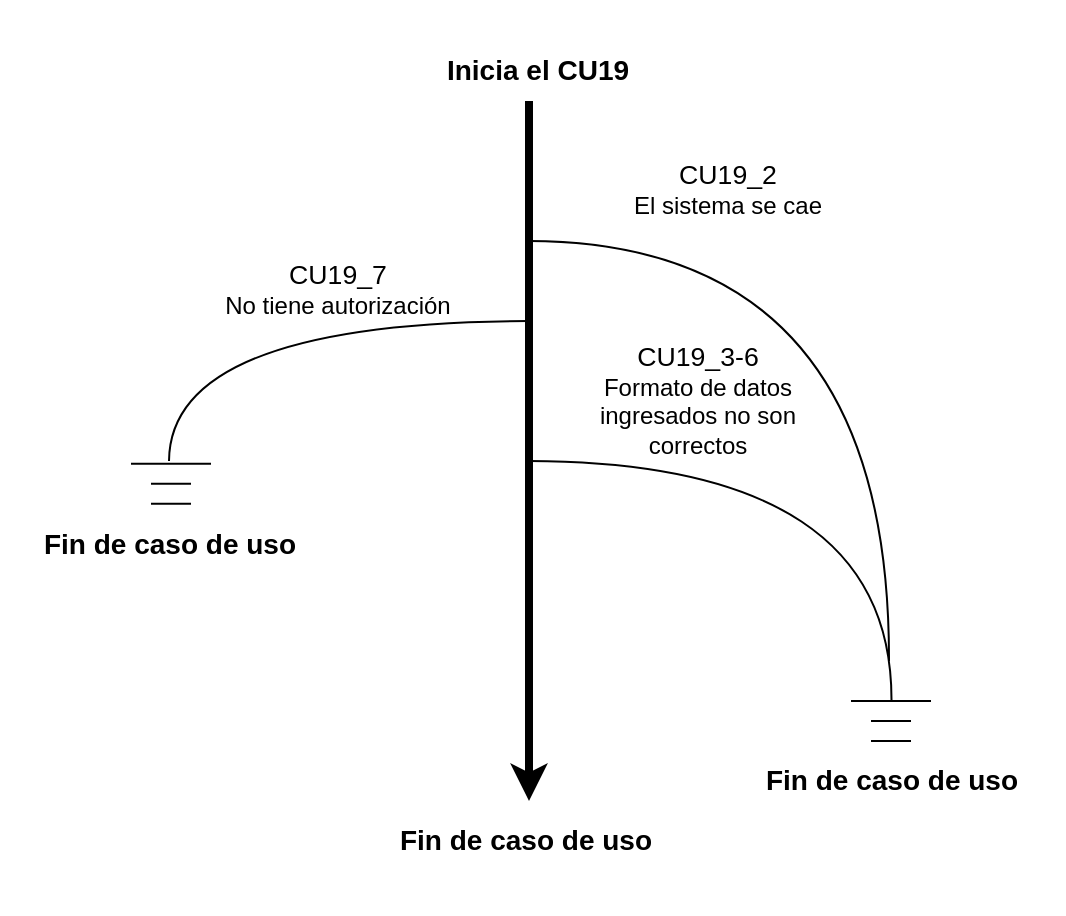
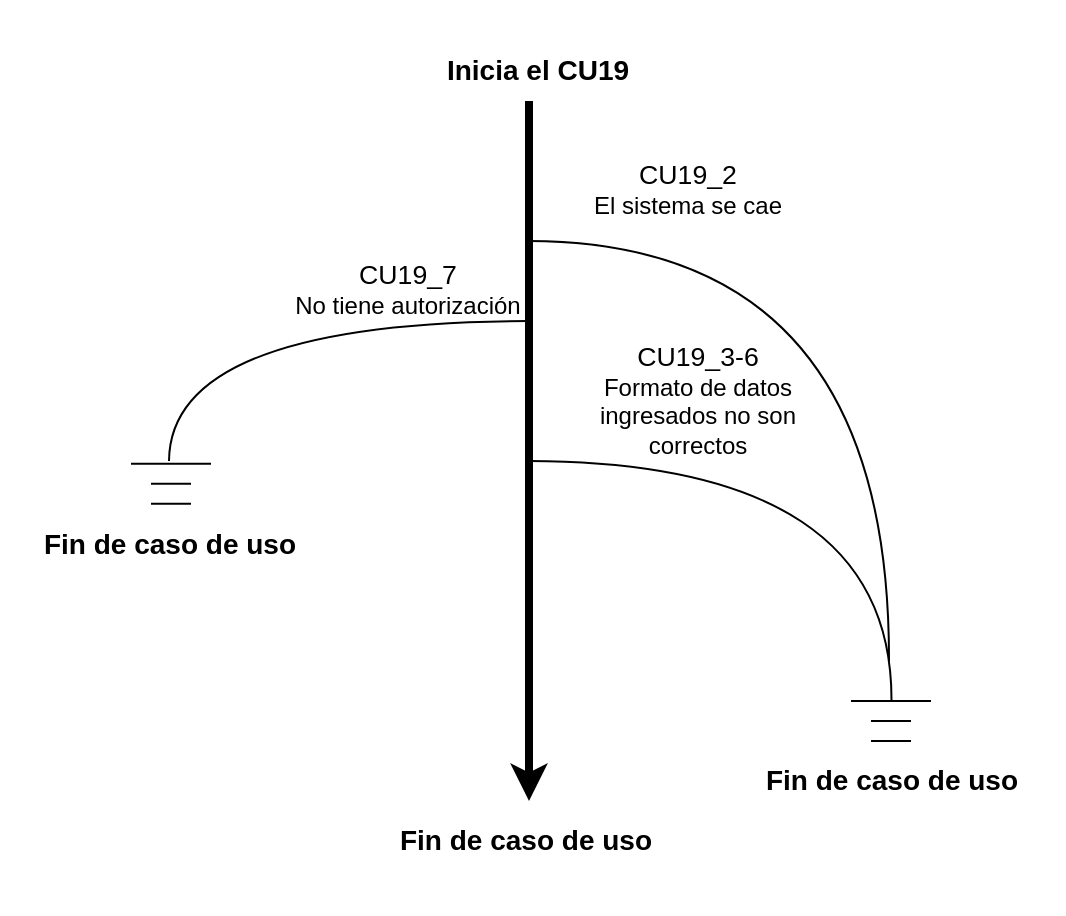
  <mxCell id="0" />
  <mxCell id="1" parent="0" />
  <mxCell id="2" value="" style="endArrow=classic;html=1;rounded=0;strokeWidth=4;" edge="1" parent="1"><mxGeometry width="50" height="50" relative="1" as="geometry"><mxPoint x="264" y="50" as="sourcePoint" /><mxPoint x="264" y="400" as="targetPoint" /></mxGeometry></mxCell>
  <mxCell id="3" value="&lt;b&gt;&lt;font style=&quot;font-size: 14px;&quot;&gt;Inicia el CU19&lt;/font&gt;&lt;/b&gt;" style="text;html=1;align=center;verticalAlign=middle;whiteSpace=wrap;rounded=0;" vertex="1" parent="1"><mxGeometry x="204" y="20" width="130" height="30" as="geometry" /></mxCell>
  <mxCell id="4" value="" style="endArrow=none;html=1;rounded=0;" edge="1" parent="1"><mxGeometry width="50" height="50" relative="1" as="geometry"><mxPoint x="425" y="350" as="sourcePoint" /><mxPoint x="465" y="350" as="targetPoint" /></mxGeometry></mxCell>
  <mxCell id="5" value="" style="endArrow=none;html=1;rounded=0;" edge="1" parent="1"><mxGeometry width="50" height="50" relative="1" as="geometry"><mxPoint x="435" y="370" as="sourcePoint" /><mxPoint x="455" y="370" as="targetPoint" /></mxGeometry></mxCell>
  <mxCell id="6" value="" style="endArrow=none;html=1;rounded=0;" edge="1" parent="1"><mxGeometry width="50" height="50" relative="1" as="geometry"><mxPoint x="435" y="360" as="sourcePoint" /><mxPoint x="455" y="360" as="targetPoint" /></mxGeometry></mxCell>
  <mxCell id="7" value="&lt;b&gt;&lt;font style=&quot;font-size: 14px;&quot;&gt;Fin de caso de uso&lt;/font&gt;&lt;/b&gt;" style="text;html=1;align=center;verticalAlign=middle;whiteSpace=wrap;rounded=0;" vertex="1" parent="1"><mxGeometry x="381" y="375.2" width="130" height="30" as="geometry" /></mxCell>
  <mxCell id="8" value="" style="endArrow=none;html=1;rounded=0;edgeStyle=orthogonalEdgeStyle;curved=1;endFill=0;" edge="1" parent="1"><mxGeometry width="50" height="50" relative="1" as="geometry"><mxPoint x="264" y="120" as="sourcePoint" /><mxPoint x="444" y="330" as="targetPoint" /></mxGeometry></mxCell>
  <mxCell id="9" value="&lt;b&gt;&lt;font style=&quot;font-size: 14px;&quot;&gt;Fin de caso de uso&lt;/font&gt;&lt;/b&gt;" style="text;html=1;align=center;verticalAlign=middle;whiteSpace=wrap;rounded=0;" vertex="1" parent="1"><mxGeometry x="198" y="405.2" width="130" height="30" as="geometry" /></mxCell>
- <mxCell id="10" value="&lt;div&gt;&lt;span style=&quot;font-family: Arial; font-size: 10pt; background-color: initial;&quot;&gt;CU19_2&lt;/span&gt;&lt;/div&gt;&lt;div&gt;&lt;span style=&quot;background-color: initial;&quot;&gt;El sistema se cae&lt;/span&gt;&lt;br&gt;&lt;/div&gt;" style="text;html=1;align=center;verticalAlign=middle;whiteSpace=wrap;rounded=0;" vertex="1" parent="1"><mxGeometry x="314" y="80" width="100" height="30" as="geometry" /></mxCell>
+ <mxCell id="10" value="&lt;div&gt;&lt;span style=&quot;font-family: Arial; font-size: 10pt; background-color: initial;&quot;&gt;CU19_2&lt;/span&gt;&lt;/div&gt;&lt;div&gt;&lt;span style=&quot;background-color: initial;&quot;&gt;El sistema se cae&lt;/span&gt;&lt;br&gt;&lt;/div&gt;" style="text;html=1;align=center;verticalAlign=middle;whiteSpace=wrap;rounded=0;" vertex="1" parent="1"><mxGeometry x="294" y="80" width="100" height="30" as="geometry" /></mxCell>
  <mxCell id="11" value="" style="endArrow=none;html=1;rounded=0;" edge="1" parent="1"><mxGeometry width="50" height="50" relative="1" as="geometry"><mxPoint x="65" y="231.4" as="sourcePoint" /><mxPoint x="105" y="231.4" as="targetPoint" /></mxGeometry></mxCell>
  <mxCell id="12" value="" style="endArrow=none;html=1;rounded=0;" edge="1" parent="1"><mxGeometry width="50" height="50" relative="1" as="geometry"><mxPoint x="75" y="251.4" as="sourcePoint" /><mxPoint x="95" y="251.4" as="targetPoint" /></mxGeometry></mxCell>
  <mxCell id="13" value="" style="endArrow=none;html=1;rounded=0;" edge="1" parent="1"><mxGeometry width="50" height="50" relative="1" as="geometry"><mxPoint x="75" y="241.4" as="sourcePoint" /><mxPoint x="95" y="241.4" as="targetPoint" /></mxGeometry></mxCell>
  <mxCell id="14" value="&lt;b&gt;&lt;font style=&quot;font-size: 14px;&quot;&gt;Fin de caso de uso&lt;/font&gt;&lt;/b&gt;" style="text;html=1;align=center;verticalAlign=middle;whiteSpace=wrap;rounded=0;" vertex="1" parent="1"><mxGeometry x="20" y="256.6" width="130" height="30" as="geometry" /></mxCell>
  <mxCell id="15" value="" style="endArrow=none;html=1;rounded=0;edgeStyle=orthogonalEdgeStyle;curved=1;endFill=0;" edge="1" parent="1"><mxGeometry width="50" height="50" relative="1" as="geometry"><mxPoint x="264" y="160" as="sourcePoint" /><mxPoint x="84" y="230" as="targetPoint" /></mxGeometry></mxCell>
- <mxCell id="16" value="&lt;span style=&quot;font-family: Arial; font-size: 13.333px;&quot;&gt;CU19_7&lt;/span&gt;&lt;br&gt;No tiene autorización&lt;div&gt;&lt;/div&gt;" style="text;html=1;align=center;verticalAlign=middle;whiteSpace=wrap;rounded=0;" vertex="1" parent="1"><mxGeometry x="104" y="130" width="130" height="30" as="geometry" /></mxCell>
+ <mxCell id="16" value="&lt;span style=&quot;font-family: Arial; font-size: 13.333px;&quot;&gt;CU19_7&lt;/span&gt;&lt;br&gt;No tiene autorización&lt;div&gt;&lt;/div&gt;" style="text;html=1;align=center;verticalAlign=middle;whiteSpace=wrap;rounded=0;" vertex="1" parent="1"><mxGeometry x="139" y="130" width="130" height="30" as="geometry" /></mxCell>
  <mxCell id="17" value="" style="endArrow=none;html=1;rounded=0;edgeStyle=orthogonalEdgeStyle;curved=1;endFill=0;" edge="1" parent="1"><mxGeometry width="50" height="50" relative="1" as="geometry"><mxPoint x="264" y="230" as="sourcePoint" /><mxPoint x="445.25" y="350" as="targetPoint" /></mxGeometry></mxCell>
  <mxCell id="18" value="&lt;div&gt;&lt;/div&gt;&lt;div&gt;&lt;span style=&quot;background-color: initial; font-size: 13.333px;&quot;&gt;&lt;font face=&quot;Arial&quot;&gt;CU19_3-6&lt;/font&gt;&lt;/span&gt;&lt;/div&gt;&lt;div&gt;&lt;span style=&quot;background-color: initial;&quot;&gt;Formato de datos ingresados no son correctos&lt;/span&gt;&lt;br&gt;&lt;/div&gt;" style="text;html=1;align=center;verticalAlign=middle;whiteSpace=wrap;rounded=0;" vertex="1" parent="1"><mxGeometry x="294" y="180" width="110" height="40" as="geometry" /></mxCell>
